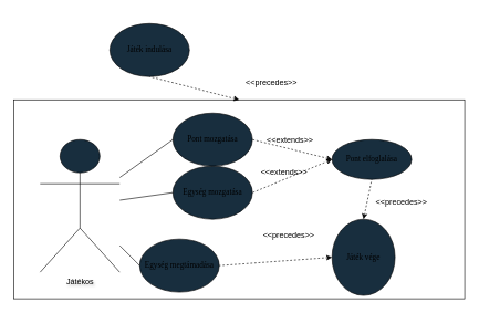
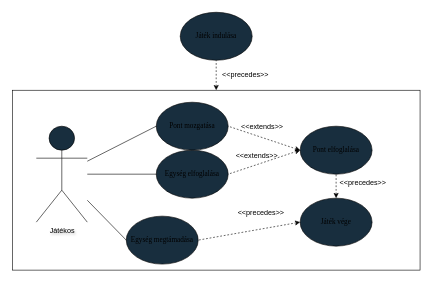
  <mxCell id="0" />
  <mxCell id="1" parent="0" />
  <mxCell id="2" value="" style="rounded=0;whiteSpace=wrap;html=1;fillColor=none;" parent="1" vertex="1"><mxGeometry x="20" y="150" width="680" height="300" as="geometry" /></mxCell>
- <mxCell id="3" value="Játékos" style="shape=umlActor;verticalLabelPosition=bottom;verticalAlign=top;html=1;outlineConnect=0;gradientColor=none;fillColor=#182e3e;textShadow=1;labelBorderColor=none;labelBackgroundColor=none;" parent="1" vertex="1"><mxGeometry x="60" y="210" width="120" height="200" as="geometry" /></mxCell>
- <mxCell id="4" value="Játék indulása" style="ellipse;whiteSpace=wrap;html=1;fontFamily=Lucida Console;fontSize=12;textShadow=0;gradientColor=none;fillColor=#182e3e;spacingLeft=5;spacingRight=5;" parent="1" vertex="1"><mxGeometry x="165" y="35" width="120" height="80" as="geometry" /></mxCell>
+ <mxCell id="3" value="Játékos" style="shape=umlActor;verticalLabelPosition=bottom;verticalAlign=top;html=1;outlineConnect=0;gradientColor=none;fillColor=#182e3e;textShadow=1;labelBorderColor=none;labelBackgroundColor=none;" parent="1" vertex="1"><mxGeometry x="60" y="210" width="85" height="160" as="geometry" /></mxCell>
+ <mxCell id="4" value="Játék indulása" style="ellipse;whiteSpace=wrap;html=1;fontFamily=Lucida Console;fontSize=12;textShadow=0;gradientColor=none;fillColor=#182e3e;spacingLeft=5;spacingRight=5;" parent="1" vertex="1"><mxGeometry x="300" y="20" width="120" height="80" as="geometry" /></mxCell>
  <mxCell id="5" value="Pont mozgatása" style="ellipse;whiteSpace=wrap;html=1;fontFamily=Lucida Console;fontSize=12;textShadow=0;gradientColor=none;fillColor=#182e3e;spacingLeft=5;spacingRight=5;" parent="1" vertex="1"><mxGeometry x="260" y="170" width="120" height="80" as="geometry" /></mxCell>
- <mxCell id="6" value="Egység mozgatása" style="ellipse;whiteSpace=wrap;html=1;fontFamily=Lucida Console;fontSize=12;textShadow=0;gradientColor=none;fillColor=#182e3e;spacingLeft=5;spacingRight=5;" parent="1" vertex="1"><mxGeometry x="260" y="250" width="120" height="80" as="geometry" /></mxCell>
+ <mxCell id="6" value="Egység elfoglalása" style="ellipse;whiteSpace=wrap;html=1;fontFamily=Lucida Console;fontSize=12;textShadow=0;gradientColor=none;fillColor=#182e3e;spacingLeft=5;spacingRight=5;" parent="1" vertex="1"><mxGeometry x="260" y="250" width="120" height="80" as="geometry" /></mxCell>
  <mxCell id="7" value="Egység megtámadása" style="ellipse;whiteSpace=wrap;html=1;fontFamily=Lucida Console;fontSize=12;textShadow=0;gradientColor=none;fillColor=#182e3e;spacingLeft=5;spacingRight=5;" parent="1" vertex="1"><mxGeometry x="210" y="360" width="120" height="80" as="geometry" /></mxCell>
  <mxCell id="8" value="" style="endArrow=none;html=1;rounded=0;entryX=0;entryY=0.5;entryDx=0;entryDy=0;" parent="1" source="3" target="5" edge="1"><mxGeometry width="50" height="50" relative="1" as="geometry"><mxPoint x="210" y="200" as="sourcePoint" /><mxPoint x="230" y="220" as="targetPoint" /></mxGeometry></mxCell>
  <mxCell id="9" value="" style="endArrow=none;html=1;rounded=0;entryX=0;entryY=0.5;entryDx=0;entryDy=0;" parent="1" source="3" target="6" edge="1"><mxGeometry width="50" height="50" relative="1" as="geometry"><mxPoint x="190" y="277" as="sourcePoint" /><mxPoint x="270" y="220" as="targetPoint" /></mxGeometry></mxCell>
  <mxCell id="10" value="" style="endArrow=none;html=1;rounded=0;entryX=0;entryY=0.5;entryDx=0;entryDy=0;" parent="1" source="3" target="7" edge="1"><mxGeometry width="50" height="50" relative="1" as="geometry"><mxPoint x="190" y="311" as="sourcePoint" /><mxPoint x="270" y="300" as="targetPoint" /></mxGeometry></mxCell>
  <mxCell id="11" value="" style="endArrow=none;dashed=1;html=1;rounded=0;exitX=0.5;exitY=0;exitDx=0;exitDy=0;entryX=0.5;entryY=1;entryDx=0;entryDy=0;startArrow=classic;startFill=1;" parent="1" source="2" target="4" edge="1"><mxGeometry width="50" height="50" relative="1" as="geometry"><mxPoint x="290" y="120" as="sourcePoint" /><mxPoint x="340" y="70" as="targetPoint" /></mxGeometry></mxCell>
  <mxCell id="12" value="&amp;lt;&amp;lt;precedes&amp;gt;&amp;gt;" style="text;html=1;align=center;verticalAlign=middle;whiteSpace=wrap;rounded=0;" parent="1" vertex="1"><mxGeometry x="354" y="110" width="110" height="30" as="geometry" /></mxCell>
- <mxCell id="13" value="Pont elfoglalása" style="ellipse;whiteSpace=wrap;html=1;fontFamily=Lucida Console;fontSize=12;textShadow=0;gradientColor=none;fillColor=#182e3e;spacingLeft=5;spacingRight=5;" vertex="1" parent="1"><mxGeometry x="500" y="210" width="120" height="60" as="geometry" /></mxCell>
+ <mxCell id="13" value="Pont elfoglalása" style="ellipse;whiteSpace=wrap;html=1;fontFamily=Lucida Console;fontSize=12;textShadow=0;gradientColor=none;fillColor=#182e3e;spacingLeft=5;spacingRight=5;" vertex="1" parent="1"><mxGeometry x="500" y="210" width="120" height="80" as="geometry" /></mxCell>
  <mxCell id="14" value="" style="endArrow=none;dashed=1;html=1;rounded=0;exitX=0;exitY=0.5;exitDx=0;exitDy=0;entryX=1;entryY=0.5;entryDx=0;entryDy=0;startArrow=classic;startFill=1;" edge="1" parent="1" source="13" target="5"><mxGeometry width="50" height="50" relative="1" as="geometry"><mxPoint x="370" y="160" as="sourcePoint" /><mxPoint x="370" y="110" as="targetPoint" /></mxGeometry></mxCell>
  <mxCell id="15" value="" style="endArrow=none;dashed=1;html=1;rounded=0;exitX=0;exitY=0.5;exitDx=0;exitDy=0;entryX=1;entryY=0.5;entryDx=0;entryDy=0;startArrow=classic;startFill=1;" edge="1" parent="1" source="13" target="6"><mxGeometry width="50" height="50" relative="1" as="geometry"><mxPoint x="420" y="260" as="sourcePoint" /><mxPoint x="390" y="220" as="targetPoint" /></mxGeometry></mxCell>
  <mxCell id="16" value="&amp;lt;&amp;lt;extends&lt;span style=&quot;background-color: initial;&quot;&gt;&amp;gt;&amp;gt;&lt;/span&gt;" style="text;html=1;align=center;verticalAlign=middle;whiteSpace=wrap;rounded=0;" vertex="1" parent="1"><mxGeometry x="373" y="244" width="110" height="30" as="geometry" /></mxCell>
- <mxCell id="17" value="Játék vége" style="ellipse;whiteSpace=wrap;html=1;fontFamily=Lucida Console;fontSize=12;textShadow=0;gradientColor=none;fillColor=#182e3e;spacingLeft=5;spacingRight=5;" vertex="1" parent="1"><mxGeometry x="500" y="330" width="95" height="115" as="geometry" /></mxCell>
+ <mxCell id="17" value="Játék vége" style="ellipse;whiteSpace=wrap;html=1;fontFamily=Lucida Console;fontSize=12;textShadow=0;gradientColor=none;fillColor=#182e3e;spacingLeft=5;spacingRight=5;" vertex="1" parent="1"><mxGeometry x="500" y="330" width="120" height="80" as="geometry" /></mxCell>
  <mxCell id="18" value="" style="endArrow=none;dashed=1;html=1;rounded=0;exitX=0;exitY=0.5;exitDx=0;exitDy=0;entryX=1;entryY=0.5;entryDx=0;entryDy=0;startArrow=classic;startFill=1;" edge="1" parent="1" source="17" target="7"><mxGeometry width="50" height="50" relative="1" as="geometry"><mxPoint x="510" y="260" as="sourcePoint" /><mxPoint x="390" y="220" as="targetPoint" /></mxGeometry></mxCell>
  <mxCell id="19" value="&amp;lt;&amp;lt;precedes&amp;gt;&amp;gt;" style="text;html=1;align=center;verticalAlign=middle;whiteSpace=wrap;rounded=0;" vertex="1" parent="1"><mxGeometry x="380" y="340" width="110" height="30" as="geometry" /></mxCell>
  <mxCell id="20" value="" style="endArrow=none;dashed=1;html=1;rounded=0;exitX=0.5;exitY=0;exitDx=0;exitDy=0;entryX=0.5;entryY=1;entryDx=0;entryDy=0;startArrow=classic;startFill=1;" edge="1" parent="1" source="17" target="13"><mxGeometry width="50" height="50" relative="1" as="geometry"><mxPoint x="510" y="380" as="sourcePoint" /><mxPoint x="390" y="380" as="targetPoint" /></mxGeometry></mxCell>
  <mxCell id="21" value="&amp;lt;&amp;lt;precedes&amp;gt;&amp;gt;" style="text;html=1;align=center;verticalAlign=middle;whiteSpace=wrap;rounded=0;" vertex="1" parent="1"><mxGeometry x="550" y="290" width="110" height="30" as="geometry" /></mxCell>
  <mxCell id="22" value="&amp;lt;&amp;lt;extends&lt;span style=&quot;background-color: initial;&quot;&gt;&amp;gt;&amp;gt;&lt;/span&gt;" style="text;html=1;align=center;verticalAlign=middle;whiteSpace=wrap;rounded=0;" vertex="1" parent="1"><mxGeometry x="382" y="196" width="110" height="30" as="geometry" /></mxCell>
